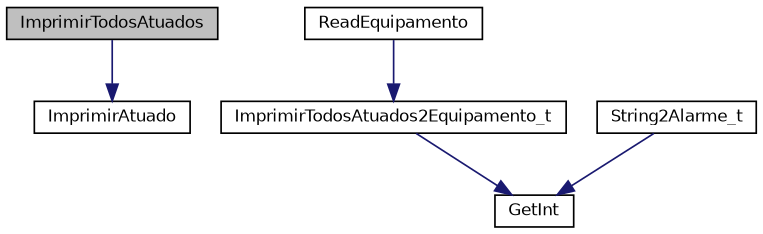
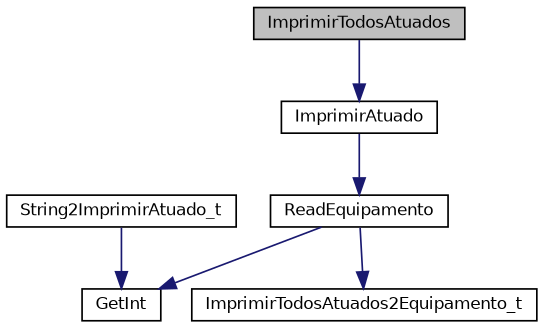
  digraph {
    rankdir=TB
    node [color=black fillcolor=white fontname=Helvetica fontsize=10 shape=record style=filled]
    edge [color=midnightblue fontname=Helvetica fontsize=10 labelfontname=Helvetica labelfontsize=10 style=solid]
    n1 [fillcolor=grey75 fontcolor=black height=0.2 label=ImprimirTodosAtuados width=0.4]
    n2 [height=0.2 label=ImprimirAtuado width=0.4]
    n3 [height=0.2 label=ReadEquipamento width=0.4]
-   n4 [height=0.2 label=String2Alarme_t width=0.4]
+   n4 [height=0.2 label=String2ImprimirAtuado_t width=0.4]
    n5 [height=0.2 label=GetInt width=0.4]
    n6 [height=0.2 label=ImprimirTodosAtuados2Equipamento_t width=0.4]
    n1 -> n2
+   n2 -> n3
    n3 -> n6
    n4 -> n5
-   n6 -> n5
+   n3 -> n5
  }
